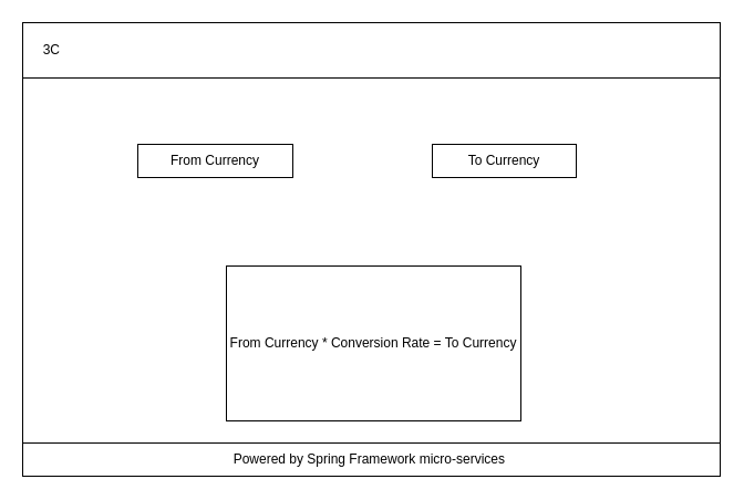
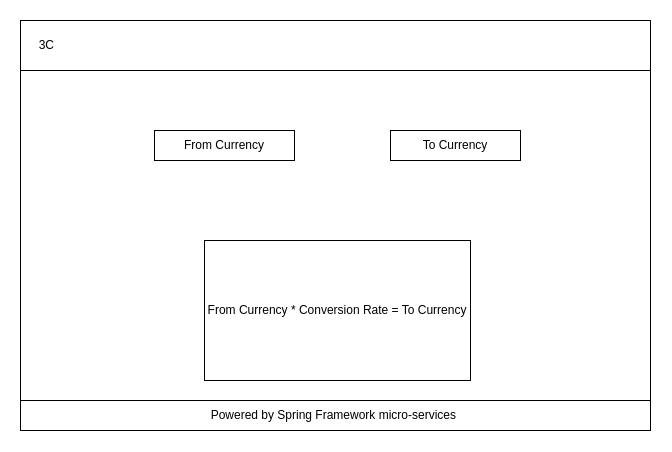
  <mxCell id="0" />
  <mxCell id="1" parent="0" />
  <mxCell id="2" value="" style="group" vertex="1" connectable="0" parent="1"><mxGeometry x="20" y="20" width="630" height="410" as="geometry" /></mxCell>
  <mxCell id="3" value="" style="whiteSpace=wrap;html=1;" vertex="1" parent="2"><mxGeometry width="630" height="410" as="geometry" /></mxCell>
  <mxCell id="4" value="&amp;nbsp; &amp;nbsp; &amp;nbsp;3C" style="rounded=0;whiteSpace=wrap;html=1;align=left;" vertex="1" parent="2"><mxGeometry width="630" height="50" as="geometry" /></mxCell>
  <mxCell id="5" value="Powered by Spring Framework micro-services&amp;nbsp;" style="rounded=0;whiteSpace=wrap;html=1;" vertex="1" parent="2"><mxGeometry y="380" width="630" height="30" as="geometry" /></mxCell>
- <mxCell id="6" value="From Currency" style="rounded=0;whiteSpace=wrap;html=1;" vertex="1" parent="2"><mxGeometry x="104" y="110" width="140" height="30" as="geometry" /></mxCell>
+ <mxCell id="6" value="From Currency" style="rounded=0;whiteSpace=wrap;html=1;" vertex="1" parent="2"><mxGeometry x="134" y="110" width="140" height="30" as="geometry" /></mxCell>
  <mxCell id="7" value="To Currency" style="rounded=0;whiteSpace=wrap;html=1;" vertex="1" parent="2"><mxGeometry x="370" y="110" width="130" height="30" as="geometry" /></mxCell>
  <mxCell id="8" value="From Currency * Conversion Rate = To Currency" style="rounded=0;whiteSpace=wrap;html=1;" vertex="1" parent="2"><mxGeometry x="184" y="220" width="266" height="140" as="geometry" /></mxCell>
